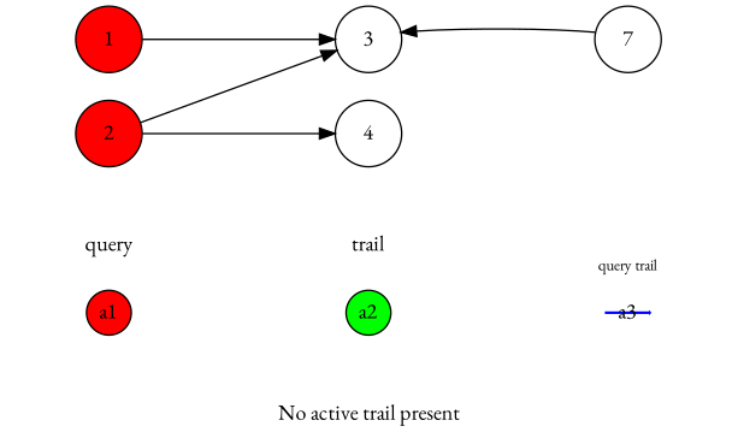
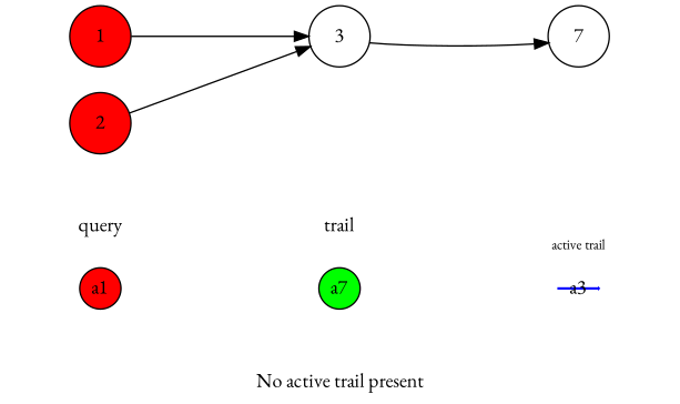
  digraph {
    fontname="EB Garamond"
    label="No active trail present\n"
    rankdir=LR
    node [fixedsize=true fontname="EB Garamond" shape=circle style=filled]
    edge [fontname="EB Garamond" style=invis]
    n1 [color=white label=query width=0.3]
    a1 [fillcolor=red width=0.4]
    n3 [color=white label=trail width=0.3]
-   a2 [fillcolor=green width=0.4]
-   n5 [color=white fontsize=10 label="query trail" width=0.3]
+   a2 [fillcolor=green width=0.4 label=a7]
+   n5 [color=white fontsize=10 label="active trail" width=0.3]
    a3 [color=blue height=0.0 shape=rarrow width=0.4 style=""]
    1 [fillcolor=red width=0.6]
    3 [width=0.6 style=""]
    n9 [label=7 width=0.6 style=""]
    2 [fillcolor=red width=0.6]
-   4 [width=0.6 style=""]
    subgraph cluster_1 {
      style=invis
      n1
      a1
    }
    subgraph cluster_2 {
      style=invis
      n3
      a2
    }
    subgraph cluster_3 {
      style=invis
      n5
      a3
    }
    a1 -> n1 [constraint=false]
    a1 -> a2
    a2 -> n3 [constraint=false]
    a2 -> a3
    a3 -> n5 [constraint=false]
    1 -> 3 [style=""]
-   n9 -> 3 [style=""]
+   3 -> n9 [style=""]
    2 -> 3 [style=""]
-   2 -> 4 [style=""]
  }
